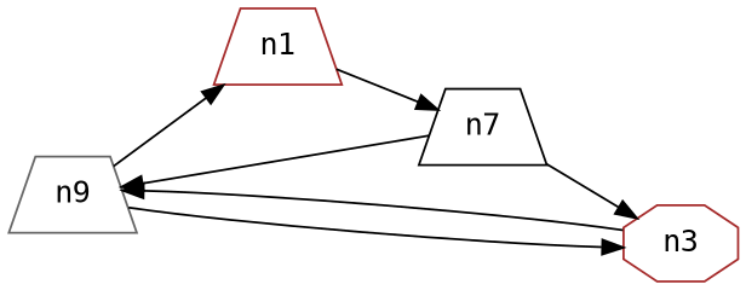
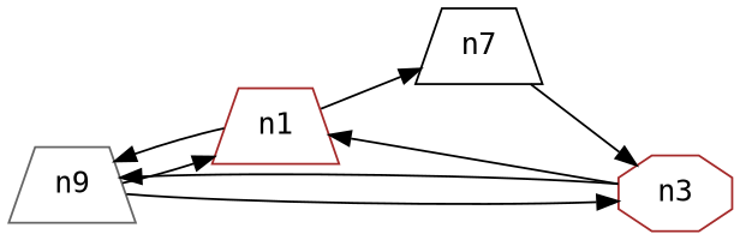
  digraph {
    fontname="DejaVu Sans Mono"
    rankdir=LR
    node [color=brown fontname="DejaVu Sans Mono" shape=trapezium]
    edge [fontname="DejaVu Sans Mono"]
    n0 [color=gray40 label=n9]
    n1
    n3 [shape=octagon]
    n2 [color=black label=n7]
    n0 -> n1
    n0 -> n3
-   n2 -> n0
+   n1 -> n0
    n1 -> n2
    n3 -> n0
+   n3 -> n1
    n2 -> n3
  }
